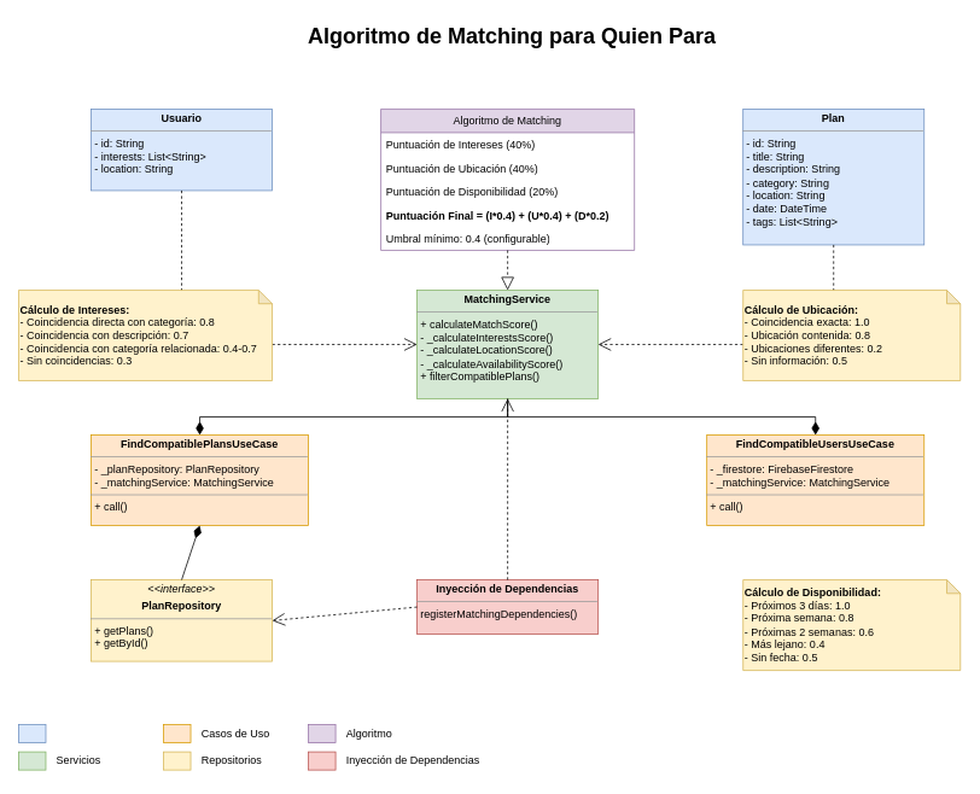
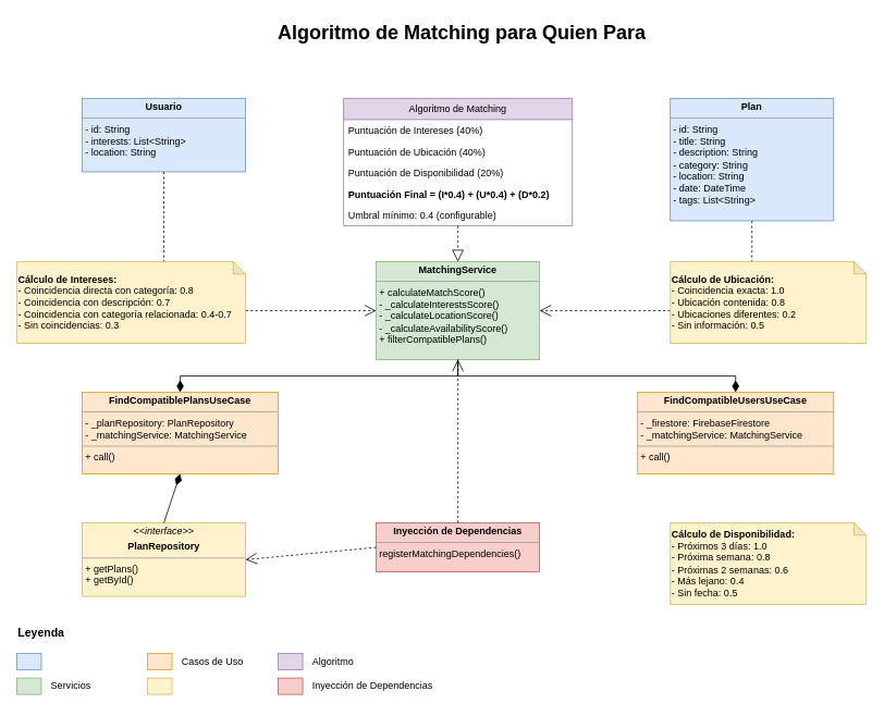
  <mxCell id="0" />
  <mxCell id="1" parent="0" />
  <mxCell id="2" value="Algoritmo de Matching para Quien Para" style="text;html=1;strokeColor=none;fillColor=none;align=center;verticalAlign=middle;whiteSpace=wrap;rounded=0;fontSize=24;fontStyle=1" vertex="1" parent="1"><mxGeometry x="264.5" y="20" width="600" height="40" as="geometry" /></mxCell>
  <mxCell id="3" value="&lt;p style=&quot;margin:0px;margin-top:4px;text-align:center;&quot;&gt;&lt;b&gt;Usuario&lt;/b&gt;&lt;/p&gt;&lt;hr size=&quot;1&quot;&gt;&lt;p style=&quot;margin:0px;margin-left:4px;&quot;&gt;- id: String&lt;/p&gt;&lt;p style=&quot;margin:0px;margin-left:4px;&quot;&gt;- interests: List&amp;lt;String&amp;gt;&lt;/p&gt;&lt;p style=&quot;margin:0px;margin-left:4px;&quot;&gt;- location: String&lt;/p&gt;" style="verticalAlign=top;align=left;overflow=fill;fontSize=12;fontFamily=Helvetica;html=1;whiteSpace=wrap;fillColor=#dae8fc;strokeColor=#6c8ebf;" vertex="1" parent="1"><mxGeometry x="100" y="120" width="200" height="90" as="geometry" /></mxCell>
  <mxCell id="4" value="&lt;p style=&quot;margin:0px;margin-top:4px;text-align:center;&quot;&gt;&lt;b&gt;Plan&lt;/b&gt;&lt;/p&gt;&lt;hr size=&quot;1&quot;&gt;&lt;p style=&quot;margin:0px;margin-left:4px;&quot;&gt;- id: String&lt;/p&gt;&lt;p style=&quot;margin:0px;margin-left:4px;&quot;&gt;- title: String&lt;/p&gt;&lt;p style=&quot;margin:0px;margin-left:4px;&quot;&gt;- description: String&lt;/p&gt;&lt;p style=&quot;margin:0px;margin-left:4px;&quot;&gt;- category: String&lt;/p&gt;&lt;p style=&quot;margin:0px;margin-left:4px;&quot;&gt;- location: String&lt;/p&gt;&lt;p style=&quot;margin:0px;margin-left:4px;&quot;&gt;- date: DateTime&lt;/p&gt;&lt;p style=&quot;margin:0px;margin-left:4px;&quot;&gt;- tags: List&amp;lt;String&amp;gt;&lt;/p&gt;" style="verticalAlign=top;align=left;overflow=fill;fontSize=12;fontFamily=Helvetica;html=1;whiteSpace=wrap;fillColor=#dae8fc;strokeColor=#6c8ebf;" vertex="1" parent="1"><mxGeometry x="820" y="120" width="200" height="150" as="geometry" /></mxCell>
  <mxCell id="5" value="&lt;p style=&quot;margin:0px;margin-top:4px;text-align:center;&quot;&gt;&lt;b&gt;MatchingService&lt;/b&gt;&lt;/p&gt;&lt;hr size=&quot;1&quot;&gt;&lt;p style=&quot;margin:0px;margin-left:4px;&quot;&gt;+ calculateMatchScore()&lt;/p&gt;&lt;p style=&quot;margin:0px;margin-left:4px;&quot;&gt;- _calculateInterestsScore()&lt;/p&gt;&lt;p style=&quot;margin:0px;margin-left:4px;&quot;&gt;- _calculateLocationScore()&lt;/p&gt;&lt;p style=&quot;margin:0px;margin-left:4px;&quot;&gt;- _calculateAvailabilityScore()&lt;/p&gt;&lt;p style=&quot;margin:0px;margin-left:4px;&quot;&gt;+ filterCompatiblePlans()&lt;/p&gt;" style="verticalAlign=top;align=left;overflow=fill;fontSize=12;fontFamily=Helvetica;html=1;whiteSpace=wrap;fillColor=#d5e8d4;strokeColor=#82b366;" vertex="1" parent="1"><mxGeometry x="460" y="320" width="200" height="120" as="geometry" /></mxCell>
  <mxCell id="6" value="&lt;p style=&quot;margin:0px;margin-top:4px;text-align:center;&quot;&gt;&lt;b&gt;FindCompatiblePlansUseCase&lt;/b&gt;&lt;/p&gt;&lt;hr size=&quot;1&quot;&gt;&lt;p style=&quot;margin:0px;margin-left:4px;&quot;&gt;- _planRepository: PlanRepository&lt;/p&gt;&lt;p style=&quot;margin:0px;margin-left:4px;&quot;&gt;- _matchingService: MatchingService&lt;/p&gt;&lt;hr size=&quot;1&quot;&gt;&lt;p style=&quot;margin:0px;margin-left:4px;&quot;&gt;+ call()&lt;/p&gt;" style="verticalAlign=top;align=left;overflow=fill;fontSize=12;fontFamily=Helvetica;html=1;whiteSpace=wrap;fillColor=#ffe6cc;strokeColor=#d79b00;" vertex="1" parent="1"><mxGeometry x="100" y="480" width="240" height="100" as="geometry" /></mxCell>
  <mxCell id="7" value="&lt;p style=&quot;margin:0px;margin-top:4px;text-align:center;&quot;&gt;&lt;b&gt;FindCompatibleUsersUseCase&lt;/b&gt;&lt;/p&gt;&lt;hr size=&quot;1&quot;&gt;&lt;p style=&quot;margin:0px;margin-left:4px;&quot;&gt;- _firestore: FirebaseFirestore&lt;/p&gt;&lt;p style=&quot;margin:0px;margin-left:4px;&quot;&gt;- _matchingService: MatchingService&lt;/p&gt;&lt;hr size=&quot;1&quot;&gt;&lt;p style=&quot;margin:0px;margin-left:4px;&quot;&gt;+ call()&lt;/p&gt;" style="verticalAlign=top;align=left;overflow=fill;fontSize=12;fontFamily=Helvetica;html=1;whiteSpace=wrap;fillColor=#ffe6cc;strokeColor=#d79b00;" vertex="1" parent="1"><mxGeometry x="780" y="480" width="240" height="100" as="geometry" /></mxCell>
  <mxCell id="8" value="&lt;p style=&quot;margin:0px;margin-top:4px;text-align:center;&quot;&gt;&lt;i&gt;&amp;lt;&amp;lt;interface&amp;gt;&amp;gt;&lt;/i&gt;&lt;/p&gt;&lt;p style=&quot;margin:0px;margin-top:4px;text-align:center;&quot;&gt;&lt;b&gt;PlanRepository&lt;/b&gt;&lt;/p&gt;&lt;hr size=&quot;1&quot;&gt;&lt;p style=&quot;margin:0px;margin-left:4px;&quot;&gt;+ getPlans()&lt;/p&gt;&lt;p style=&quot;margin:0px;margin-left:4px;&quot;&gt;+ getById()&lt;/p&gt;" style="verticalAlign=top;align=left;overflow=fill;fontSize=12;fontFamily=Helvetica;html=1;whiteSpace=wrap;fillColor=#fff2cc;strokeColor=#d6b656;" vertex="1" parent="1"><mxGeometry x="100" y="640" width="200" height="90" as="geometry" /></mxCell>
  <mxCell id="9" value="&lt;p style=&quot;margin:0px;margin-top:4px;text-align:center;&quot;&gt;&lt;b&gt;Inyección de Dependencias&lt;/b&gt;&lt;/p&gt;&lt;hr size=&quot;1&quot;&gt;&lt;p style=&quot;margin:0px;margin-left:4px;&quot;&gt;registerMatchingDependencies()&lt;/p&gt;" style="verticalAlign=top;align=left;overflow=fill;fontSize=12;fontFamily=Helvetica;html=1;whiteSpace=wrap;fillColor=#f8cecc;strokeColor=#b85450;" vertex="1" parent="1"><mxGeometry x="460" y="640" width="200" height="60" as="geometry" /></mxCell>
  <mxCell id="10" value="" style="endArrow=diamondThin;endFill=1;endSize=12;html=1;rounded=0;exitX=0.5;exitY=1;exitDx=0;exitDy=0;entryX=0.5;entryY=0;entryDx=0;entryDy=0;" edge="1" parent="1" source="5" target="6"><mxGeometry width="160" relative="1" as="geometry"><mxPoint x="480" y="390" as="sourcePoint" /><mxPoint x="640" y="390" as="targetPoint" /><Array as="points"><mxPoint x="560" y="460" /><mxPoint x="220" y="460" /></Array></mxGeometry></mxCell>
  <mxCell id="11" value="" style="endArrow=diamondThin;endFill=1;endSize=12;html=1;rounded=0;exitX=0.5;exitY=1;exitDx=0;exitDy=0;entryX=0.5;entryY=0;entryDx=0;entryDy=0;" edge="1" parent="1" source="5" target="7"><mxGeometry width="160" relative="1" as="geometry"><mxPoint x="480" y="390" as="sourcePoint" /><mxPoint x="640" y="390" as="targetPoint" /><Array as="points"><mxPoint x="560" y="460" /><mxPoint x="900" y="460" /></Array></mxGeometry></mxCell>
  <mxCell id="12" value="" style="endArrow=diamondThin;endFill=1;endSize=12;html=1;rounded=0;exitX=0.5;exitY=0;exitDx=0;exitDy=0;entryX=0.5;entryY=1;entryDx=0;entryDy=0;" edge="1" parent="1" source="8" target="6"><mxGeometry width="160" relative="1" as="geometry"><mxPoint x="480" y="390" as="sourcePoint" /><mxPoint x="640" y="390" as="targetPoint" /></mxGeometry></mxCell>
  <mxCell id="13" value="" style="endArrow=open;endSize=12;dashed=1;html=1;rounded=0;exitX=0.5;exitY=0;exitDx=0;exitDy=0;entryX=0.5;entryY=1;entryDx=0;entryDy=0;" edge="1" parent="1" source="9" target="5"><mxGeometry width="160" relative="1" as="geometry"><mxPoint x="480" y="390" as="sourcePoint" /><mxPoint x="640" y="390" as="targetPoint" /></mxGeometry></mxCell>
  <mxCell id="14" value="" style="endArrow=open;endSize=12;dashed=1;html=1;rounded=0;exitX=0;exitY=0.5;exitDx=0;exitDy=0;entryX=1;entryY=0.5;entryDx=0;entryDy=0;" edge="1" parent="1" source="9" target="8"><mxGeometry width="160" relative="1" as="geometry"><mxPoint x="480" y="390" as="sourcePoint" /><mxPoint x="640" y="390" as="targetPoint" /></mxGeometry></mxCell>
  <mxCell id="15" value="" style="endArrow=open;endSize=12;dashed=1;html=1;rounded=0;exitX=0.5;exitY=1;exitDx=0;exitDy=0;entryX=0;entryY=0.5;entryDx=0;entryDy=0;" edge="1" parent="1" source="3" target="5"><mxGeometry width="160" relative="1" as="geometry"><mxPoint x="480" y="390" as="sourcePoint" /><mxPoint x="640" y="390" as="targetPoint" /><Array as="points"><mxPoint x="200" y="380" /></Array></mxGeometry></mxCell>
  <mxCell id="16" value="" style="endArrow=open;endSize=12;dashed=1;html=1;rounded=0;exitX=0.5;exitY=1;exitDx=0;exitDy=0;entryX=1;entryY=0.5;entryDx=0;entryDy=0;" edge="1" parent="1" source="4" target="5"><mxGeometry width="160" relative="1" as="geometry"><mxPoint x="480" y="390" as="sourcePoint" /><mxPoint x="640" y="390" as="targetPoint" /><Array as="points"><mxPoint x="920" y="380" /></Array></mxGeometry></mxCell>
  <mxCell id="17" value="Algoritmo de Matching" style="swimlane;fontStyle=0;childLayout=stackLayout;horizontal=1;startSize=26;fillColor=#e1d5e7;horizontalStack=0;resizeParent=1;resizeParentMax=0;resizeLast=0;collapsible=1;marginBottom=0;whiteSpace=wrap;html=1;strokeColor=#9673a6;" vertex="1" parent="1"><mxGeometry x="420" y="120" width="280" height="156" as="geometry" /></mxCell>
  <mxCell id="18" value="Puntuación de Intereses (40%)" style="text;strokeColor=none;fillColor=none;align=left;verticalAlign=top;spacingLeft=4;spacingRight=4;overflow=hidden;rotatable=0;points=[[0,0.5],[1,0.5]];portConstraint=eastwest;whiteSpace=wrap;html=1;" vertex="1" parent="17"><mxGeometry y="26" width="280" height="26" as="geometry" /></mxCell>
  <mxCell id="19" value="Puntuación de Ubicación (40%)" style="text;strokeColor=none;fillColor=none;align=left;verticalAlign=top;spacingLeft=4;spacingRight=4;overflow=hidden;rotatable=0;points=[[0,0.5],[1,0.5]];portConstraint=eastwest;whiteSpace=wrap;html=1;" vertex="1" parent="17"><mxGeometry y="52" width="280" height="26" as="geometry" /></mxCell>
  <mxCell id="20" value="Puntuación de Disponibilidad (20%)" style="text;strokeColor=none;fillColor=none;align=left;verticalAlign=top;spacingLeft=4;spacingRight=4;overflow=hidden;rotatable=0;points=[[0,0.5],[1,0.5]];portConstraint=eastwest;whiteSpace=wrap;html=1;" vertex="1" parent="17"><mxGeometry y="78" width="280" height="26" as="geometry" /></mxCell>
  <mxCell id="21" value="Puntuación Final = (I*0.4) + (U*0.4) + (D*0.2)" style="text;strokeColor=none;fillColor=none;align=left;verticalAlign=top;spacingLeft=4;spacingRight=4;overflow=hidden;rotatable=0;points=[[0,0.5],[1,0.5]];portConstraint=eastwest;whiteSpace=wrap;html=1;fontStyle=1" vertex="1" parent="17"><mxGeometry y="104" width="280" height="26" as="geometry" /></mxCell>
  <mxCell id="22" value="Umbral mínimo: 0.4 (configurable)" style="text;strokeColor=none;fillColor=none;align=left;verticalAlign=top;spacingLeft=4;spacingRight=4;overflow=hidden;rotatable=0;points=[[0,0.5],[1,0.5]];portConstraint=eastwest;whiteSpace=wrap;html=1;" vertex="1" parent="17"><mxGeometry y="130" width="280" height="26" as="geometry" /></mxCell>
  <mxCell id="23" value="" style="endArrow=block;dashed=1;endFill=0;endSize=12;html=1;rounded=0;exitX=0.5;exitY=1;exitDx=0;exitDy=0;entryX=0.5;entryY=0;entryDx=0;entryDy=0;" edge="1" parent="1" source="17" target="5"><mxGeometry width="160" relative="1" as="geometry"><mxPoint x="480" y="390" as="sourcePoint" /><mxPoint x="640" y="390" as="targetPoint" /></mxGeometry></mxCell>
  <mxCell id="24" value="&lt;div&gt;&lt;b&gt;Cálculo de Intereses:&lt;/b&gt;&lt;/div&gt;&lt;div&gt;- Coincidencia directa con categoría: 0.8&lt;/div&gt;&lt;div&gt;- Coincidencia con descripción: 0.7&lt;/div&gt;&lt;div&gt;- Coincidencia con categoría relacionada: 0.4-0.7&lt;/div&gt;&lt;div&gt;- Sin coincidencias: 0.3&lt;/div&gt;" style="shape=note;whiteSpace=wrap;html=1;backgroundOutline=1;darkOpacity=0.05;fillColor=#fff2cc;strokeColor=#d6b656;align=left;size=15;" vertex="1" parent="1"><mxGeometry x="20" y="320" width="280" height="100" as="geometry" /></mxCell>
  <mxCell id="25" value="&lt;div&gt;&lt;b&gt;Cálculo de Ubicación:&lt;/b&gt;&lt;/div&gt;&lt;div&gt;- Coincidencia exacta: 1.0&lt;/div&gt;&lt;div&gt;- Ubicación contenida: 0.8&lt;/div&gt;&lt;div&gt;- Ubicaciones diferentes: 0.2&lt;/div&gt;&lt;div&gt;- Sin información: 0.5&lt;/div&gt;" style="shape=note;whiteSpace=wrap;html=1;backgroundOutline=1;darkOpacity=0.05;fillColor=#fff2cc;strokeColor=#d6b656;align=left;size=15;" vertex="1" parent="1"><mxGeometry x="820" y="320" width="240" height="100" as="geometry" /></mxCell>
  <mxCell id="26" value="&lt;div&gt;&lt;b&gt;Cálculo de Disponibilidad:&lt;/b&gt;&lt;/div&gt;&lt;div&gt;- Próximos 3 días: 1.0&lt;/div&gt;&lt;div&gt;- Próxima semana: 0.8&lt;/div&gt;&lt;div&gt;- Próximas 2 semanas: 0.6&lt;/div&gt;&lt;div&gt;- Más lejano: 0.4&lt;/div&gt;&lt;div&gt;- Sin fecha: 0.5&lt;/div&gt;" style="shape=note;whiteSpace=wrap;html=1;backgroundOutline=1;darkOpacity=0.05;fillColor=#fff2cc;strokeColor=#d6b656;align=left;size=15;" vertex="1" parent="1"><mxGeometry x="820" y="640" width="240" height="100" as="geometry" /></mxCell>
+ <mxCell id="27" value="&lt;b&gt;Leyenda&lt;/b&gt;" style="text;html=1;strokeColor=none;fillColor=none;align=center;verticalAlign=middle;whiteSpace=wrap;rounded=0;fontSize=14;" vertex="1" parent="1"><mxGeometry x="20" y="760" width="60" height="30" as="geometry" /></mxCell>
  <mxCell id="28" value="" style="rounded=0;whiteSpace=wrap;html=1;fillColor=#dae8fc;strokeColor=#6c8ebf;" vertex="1" parent="1"><mxGeometry x="20" y="800" width="30" height="20" as="geometry" /></mxCell>
  <mxCell id="29" value="" style="rounded=0;whiteSpace=wrap;html=1;fillColor=#d5e8d4;strokeColor=#82b366;" vertex="1" parent="1"><mxGeometry x="20" y="830" width="30" height="20" as="geometry" /></mxCell>
  <mxCell id="30" value="Servicios" style="text;html=1;strokeColor=none;fillColor=none;align=left;verticalAlign=middle;whiteSpace=wrap;rounded=0;" vertex="1" parent="1"><mxGeometry x="60" y="825" width="100" height="30" as="geometry" /></mxCell>
  <mxCell id="31" value="" style="rounded=0;whiteSpace=wrap;html=1;fillColor=#ffe6cc;strokeColor=#d79b00;" vertex="1" parent="1"><mxGeometry x="180" y="800" width="30" height="20" as="geometry" /></mxCell>
  <mxCell id="32" value="Casos de Uso" style="text;html=1;strokeColor=none;fillColor=none;align=left;verticalAlign=middle;whiteSpace=wrap;rounded=0;" vertex="1" parent="1"><mxGeometry x="220" y="795" width="100" height="30" as="geometry" /></mxCell>
  <mxCell id="33" value="" style="rounded=0;whiteSpace=wrap;html=1;fillColor=#fff2cc;strokeColor=#d6b656;" vertex="1" parent="1"><mxGeometry x="180" y="830" width="30" height="20" as="geometry" /></mxCell>
- <mxCell id="34" value="Repositorios" style="text;html=1;strokeColor=none;fillColor=none;align=left;verticalAlign=middle;whiteSpace=wrap;rounded=0;" vertex="1" parent="1"><mxGeometry x="220" y="825" width="100" height="30" as="geometry" /></mxCell>
  <mxCell id="35" value="" style="rounded=0;whiteSpace=wrap;html=1;fillColor=#e1d5e7;strokeColor=#9673a6;" vertex="1" parent="1"><mxGeometry x="340" y="800" width="30" height="20" as="geometry" /></mxCell>
  <mxCell id="36" value="Algoritmo" style="text;html=1;strokeColor=none;fillColor=none;align=left;verticalAlign=middle;whiteSpace=wrap;rounded=0;" vertex="1" parent="1"><mxGeometry x="380" y="795" width="100" height="30" as="geometry" /></mxCell>
  <mxCell id="37" value="" style="rounded=0;whiteSpace=wrap;html=1;fillColor=#f8cecc;strokeColor=#b85450;" vertex="1" parent="1"><mxGeometry x="340" y="830" width="30" height="20" as="geometry" /></mxCell>
  <mxCell id="38" value="Inyección de Dependencias" style="text;html=1;strokeColor=none;fillColor=none;align=left;verticalAlign=middle;whiteSpace=wrap;rounded=0;" vertex="1" parent="1"><mxGeometry x="380" y="825" width="160" height="30" as="geometry" /></mxCell>
